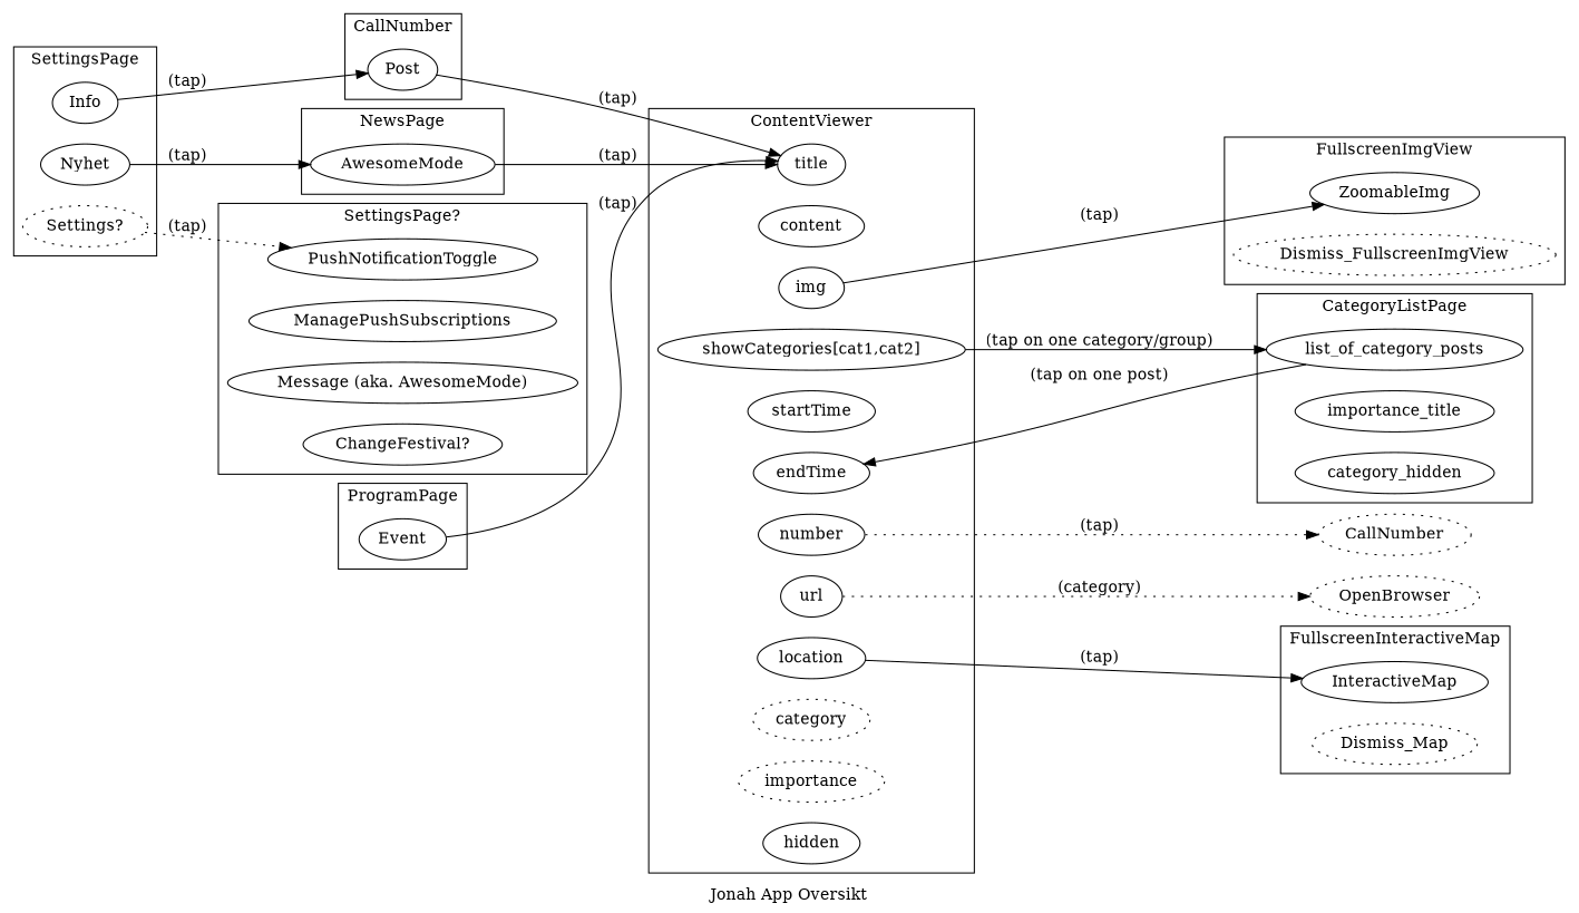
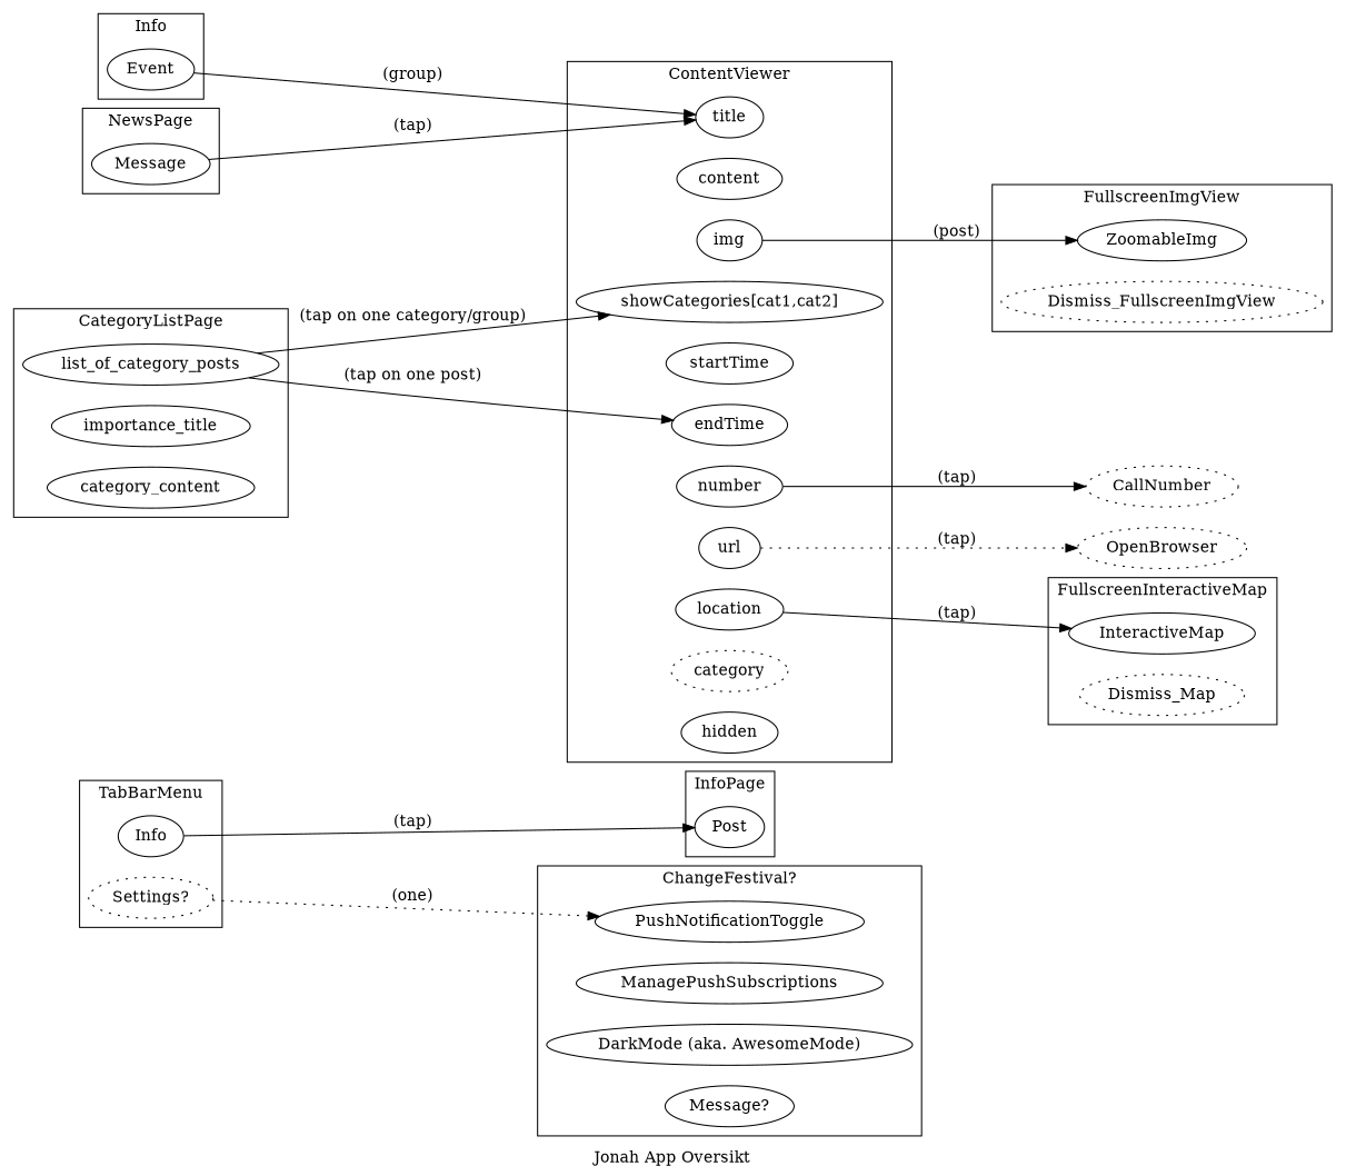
  digraph {
    compound=true
    label="Jonah App Oversikt"
    rankdir=LR
    Info
-   Nyhet
    "Settings?" [style=dotted]
    Post
    Event
-   Message [label=AwesomeMode]
+   Message
    PushNotificationToggle
    ManagePushSubscriptions
-   "DarkMode (aka. AwesomeMode)" [label="Message (aka. AwesomeMode)"]
-   "ChangeFestival?"
+   "DarkMode (aka. AwesomeMode)"
+   "ChangeFestival?" [label="Message?"]
    title
    content
    img
    "showCategories[cat1,cat2]"
    startTime
    endTime
    number
    url
    location
    category [style=dotted]
-   importance [style=dotted]
    hidden
    InteractiveMap
    Dismiss_Map [style=dotted]
    ZoomableImg
    Dismiss_FullscreenImgView [style=dotted]
    list_of_category_posts
    n28 [label=importance_title]
-   category_content [label=category_hidden]
+   category_content
    CallNumber [style=dotted]
    OpenBrowser [style=dotted]
    subgraph cluster_1 {
-     label=SettingsPage
+     label=TabBarMenu
      Info
-     Nyhet
      "Settings?"
    }
    subgraph cluster_2 {
-     label=CallNumber
+     label=InfoPage
      Post
    }
    subgraph cluster_3 {
-     label=ProgramPage
+     label=Info
      Event
    }
    subgraph cluster_4 {
      label=NewsPage
      Message
    }
    subgraph cluster_5 {
-     label="SettingsPage?"
+     label="ChangeFestival?"
      PushNotificationToggle
      ManagePushSubscriptions
      "DarkMode (aka. AwesomeMode)"
      "ChangeFestival?"
    }
    subgraph cluster_6 {
      label=ContentViewer
      title
      content
      img
      "showCategories[cat1,cat2]"
      startTime
      endTime
      number
      url
      location
      category
-     importance
      hidden
    }
    subgraph cluster_7 {
      label=FullscreenInteractiveMap
      InteractiveMap
      Dismiss_Map
    }
    subgraph cluster_8 {
      label=FullscreenImgView
      ZoomableImg
      Dismiss_FullscreenImgView
    }
    subgraph cluster_9 {
      label=CategoryListPage
      list_of_category_posts
      n28
      category_content
    }
    Info -> Post [label="(tap)"]
-   Nyhet -> Message [label="(tap)"]
-   "Settings?" -> PushNotificationToggle [label="(tap)" style=dotted]
-   Post -> title [label="(tap)"]
-   Event -> title [label="(tap)"]
+   "Settings?" -> PushNotificationToggle [label="(one)" style=dotted]
+   Event -> title [label="(group)"]
    Message -> title [label="(tap)"]
-   img -> ZoomableImg [label="(tap)"]
-   "showCategories[cat1,cat2]" -> list_of_category_posts [label="(tap on one category/group)"]
-   number -> CallNumber [label="(tap)" style=dotted]
-   url -> OpenBrowser [label="(category)" style=dotted]
+   img -> ZoomableImg [label="(post)"]
+   list_of_category_posts -> "showCategories[cat1,cat2]" [label="(tap on one category/group)"]
+   number -> CallNumber [label="(tap)" style=solid]
+   url -> OpenBrowser [label="(tap)" style=dotted]
    location -> InteractiveMap [label="(tap)"]
    list_of_category_posts -> endTime [label="(tap on one post)"]
  }
